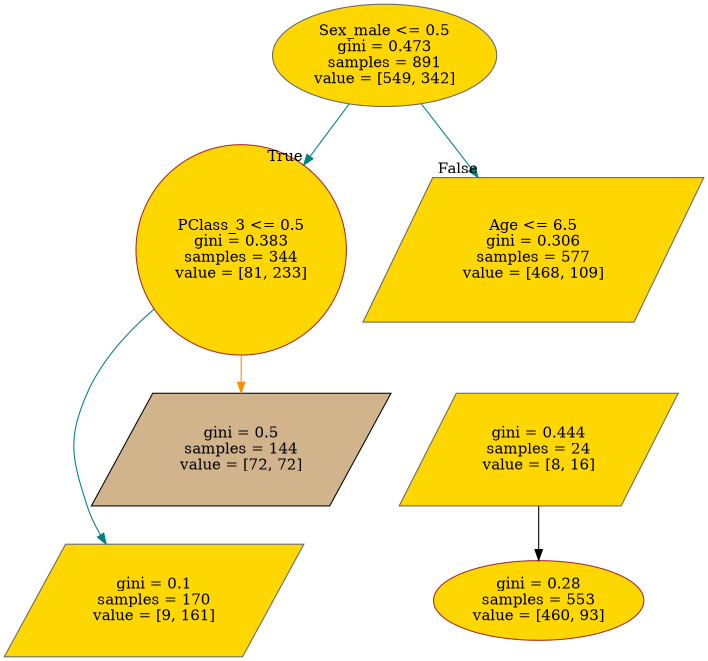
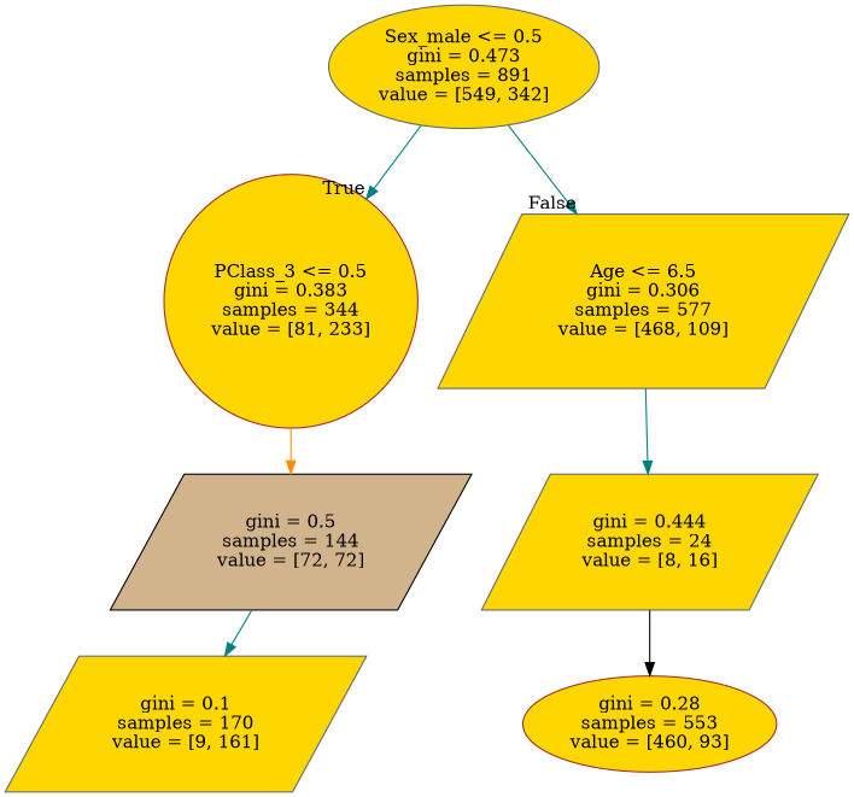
  digraph {
    node [color=gray40 fillcolor=gold shape=parallelogram style=filled]
    edge [color=teal]
    n1 [label="Sex_male <= 0.5\ngini = 0.473\nsamples = 891\nvalue = [549, 342]" shape=ellipse]
    n2 [color=brown label="PClass_3 <= 0.5\ngini = 0.383\nsamples = 344\nvalue = [81, 233]" shape=circle]
    n3 [label="Age <= 6.5\ngini = 0.306\nsamples = 577\nvalue = [468, 109]"]
    n4 [label="gini = 0.1\nsamples = 170\nvalue = [9, 161]"]
    n5 [color=black fillcolor=tan label="gini = 0.5\nsamples = 144\nvalue = [72, 72]"]
    n6 [label="gini = 0.444\nsamples = 24\nvalue = [8, 16]"]
    n7 [color=brown label="gini = 0.28\nsamples = 553\nvalue = [460, 93]" shape=ellipse]
    n1 -> n2 [headlabel=True labelangle=45 labeldistance=2.5]
    n1 -> n3 [headlabel=False labelangle=-45 labeldistance=2.5]
-   n2 -> n4
+   n5 -> n4
    n2 -> n5 [color=darkorange]
+   n3 -> n6
    n6 -> n7 [color=black]
  }
